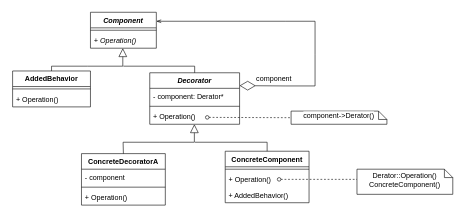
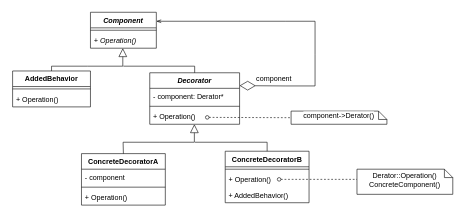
  <mxCell id="0" />
  <mxCell id="1" parent="0" />
  <mxCell id="2" value="Component" style="swimlane;fontStyle=3;align=center;verticalAlign=top;childLayout=stackLayout;horizontal=1;startSize=26;horizontalStack=0;resizeParent=1;resizeParentMax=0;resizeLast=0;collapsible=1;marginBottom=0;labelBackgroundColor=#ffffff;strokeWidth=1;fillColor=none;" vertex="1" parent="1"><mxGeometry x="150" y="20" width="110" height="60" as="geometry"><mxRectangle x="270" y="41" width="90" height="26" as="alternateBounds" /></mxGeometry></mxCell>
  <mxCell id="3" value="" style="line;strokeWidth=1;fillColor=none;align=left;verticalAlign=middle;spacingTop=-1;spacingLeft=3;spacingRight=3;rotatable=0;labelPosition=right;points=[];portConstraint=eastwest;" vertex="1" parent="2"><mxGeometry y="26" width="110" height="8" as="geometry" /></mxCell>
  <mxCell id="4" value="+ Operation()" style="text;strokeColor=none;fillColor=none;align=left;verticalAlign=top;spacingLeft=4;spacingRight=4;overflow=hidden;rotatable=0;points=[[0,0.5],[1,0.5]];portConstraint=eastwest;fontStyle=2" vertex="1" parent="2"><mxGeometry y="34" width="110" height="26" as="geometry" /></mxCell>
  <mxCell id="5" value="AddedBehavior" style="swimlane;fontStyle=1;align=center;verticalAlign=top;childLayout=stackLayout;horizontal=1;startSize=26;horizontalStack=0;resizeParent=1;resizeParentMax=0;resizeLast=0;collapsible=1;marginBottom=0;labelBackgroundColor=#ffffff;strokeWidth=1;fillColor=none;" vertex="1" parent="1"><mxGeometry x="20" y="118" width="130" height="60" as="geometry" /></mxCell>
  <mxCell id="6" value="" style="line;strokeWidth=1;fillColor=none;align=left;verticalAlign=middle;spacingTop=-1;spacingLeft=3;spacingRight=3;rotatable=0;labelPosition=right;points=[];portConstraint=eastwest;" vertex="1" parent="5"><mxGeometry y="26" width="130" height="8" as="geometry" /></mxCell>
  <mxCell id="7" value="+ Operation()" style="text;strokeColor=none;fillColor=none;align=left;verticalAlign=top;spacingLeft=4;spacingRight=4;overflow=hidden;rotatable=0;points=[[0,0.5],[1,0.5]];portConstraint=eastwest;fontStyle=0" vertex="1" parent="5"><mxGeometry y="34" width="130" height="26" as="geometry" /></mxCell>
  <mxCell id="8" style="rounded=0;orthogonalLoop=1;jettySize=auto;html=1;exitX=0.5;exitY=0;exitDx=0;exitDy=0;startArrow=none;startFill=0;endArrow=none;endFill=0;" edge="1" parent="1" source="9"><mxGeometry relative="1" as="geometry"><mxPoint x="205" y="110" as="targetPoint" /><Array as="points"><mxPoint x="324" y="110" /></Array></mxGeometry></mxCell>
  <mxCell id="9" value="Decorator" style="swimlane;fontStyle=3;align=center;verticalAlign=top;childLayout=stackLayout;horizontal=1;startSize=26;horizontalStack=0;resizeParent=1;resizeParentMax=0;resizeLast=0;collapsible=1;marginBottom=0;labelBackgroundColor=#ffffff;strokeWidth=1;fillColor=none;" vertex="1" parent="1"><mxGeometry x="249" y="121" width="150" height="86" as="geometry" /></mxCell>
  <mxCell id="10" value="- component: Derator*" style="text;strokeColor=none;fillColor=none;align=left;verticalAlign=top;spacingLeft=4;spacingRight=4;overflow=hidden;rotatable=0;points=[[0,0.5],[1,0.5]];portConstraint=eastwest;" vertex="1" parent="9"><mxGeometry y="26" width="150" height="26" as="geometry" /></mxCell>
  <mxCell id="11" value="" style="line;strokeWidth=1;fillColor=none;align=left;verticalAlign=middle;spacingTop=-1;spacingLeft=3;spacingRight=3;rotatable=0;labelPosition=right;points=[];portConstraint=eastwest;" vertex="1" parent="9"><mxGeometry y="52" width="150" height="8" as="geometry" /></mxCell>
  <mxCell id="12" value="+ Operation()" style="text;strokeColor=none;fillColor=none;align=left;verticalAlign=top;spacingLeft=4;spacingRight=4;overflow=hidden;rotatable=0;points=[[0,0.5],[1,0.5]];portConstraint=eastwest;" vertex="1" parent="9"><mxGeometry y="60" width="150" height="26" as="geometry" /></mxCell>
  <mxCell id="13" value="ConcreteDecoratorA" style="swimlane;fontStyle=1;align=center;verticalAlign=top;childLayout=stackLayout;horizontal=1;startSize=26;horizontalStack=0;resizeParent=1;resizeParentMax=0;resizeLast=0;collapsible=1;marginBottom=0;labelBackgroundColor=#ffffff;strokeWidth=1;fillColor=none;" vertex="1" parent="1"><mxGeometry x="135" y="256" width="140" height="86" as="geometry" /></mxCell>
  <mxCell id="14" value="- component" style="text;strokeColor=none;fillColor=none;align=left;verticalAlign=top;spacingLeft=4;spacingRight=4;overflow=hidden;rotatable=0;points=[[0,0.5],[1,0.5]];portConstraint=eastwest;" vertex="1" parent="13"><mxGeometry y="26" width="140" height="26" as="geometry" /></mxCell>
  <mxCell id="15" value="" style="line;strokeWidth=1;fillColor=none;align=left;verticalAlign=middle;spacingTop=-1;spacingLeft=3;spacingRight=3;rotatable=0;labelPosition=right;points=[];portConstraint=eastwest;" vertex="1" parent="13"><mxGeometry y="52" width="140" height="8" as="geometry" /></mxCell>
  <mxCell id="16" value="+ Operation()" style="text;strokeColor=none;fillColor=none;align=left;verticalAlign=top;spacingLeft=4;spacingRight=4;overflow=hidden;rotatable=0;points=[[0,0.5],[1,0.5]];portConstraint=eastwest;" vertex="1" parent="13"><mxGeometry y="60" width="140" height="26" as="geometry" /></mxCell>
- <mxCell id="17" value="ConcreteComponent" style="swimlane;fontStyle=1;align=center;verticalAlign=top;childLayout=stackLayout;horizontal=1;startSize=26;horizontalStack=0;resizeParent=1;resizeParentMax=0;resizeLast=0;collapsible=1;marginBottom=0;labelBackgroundColor=#ffffff;strokeWidth=1;fillColor=none;" vertex="1" parent="1"><mxGeometry x="375" y="252" width="140" height="86" as="geometry" /></mxCell>
+ <mxCell id="17" value="ConcreteDecoratorB" style="swimlane;fontStyle=1;align=center;verticalAlign=top;childLayout=stackLayout;horizontal=1;startSize=26;horizontalStack=0;resizeParent=1;resizeParentMax=0;resizeLast=0;collapsible=1;marginBottom=0;labelBackgroundColor=#ffffff;strokeWidth=1;fillColor=none;" vertex="1" parent="1"><mxGeometry x="375" y="252" width="140" height="86" as="geometry" /></mxCell>
  <mxCell id="18" value="" style="line;strokeWidth=1;fillColor=none;align=left;verticalAlign=middle;spacingTop=-1;spacingLeft=3;spacingRight=3;rotatable=0;labelPosition=right;points=[];portConstraint=eastwest;" vertex="1" parent="17"><mxGeometry y="26" width="140" height="8" as="geometry" /></mxCell>
  <mxCell id="19" value="+ Operation()" style="text;strokeColor=none;fillColor=none;align=left;verticalAlign=top;spacingLeft=4;spacingRight=4;overflow=hidden;rotatable=0;points=[[0,0.5],[1,0.5]];portConstraint=eastwest;" vertex="1" parent="17"><mxGeometry y="34" width="140" height="26" as="geometry" /></mxCell>
  <mxCell id="20" value="+ AddedBehavior()" style="text;strokeColor=none;fillColor=none;align=left;verticalAlign=top;spacingLeft=4;spacingRight=4;overflow=hidden;rotatable=0;points=[[0,0.5],[1,0.5]];portConstraint=eastwest;" vertex="1" parent="17"><mxGeometry y="60" width="140" height="26" as="geometry" /></mxCell>
  <mxCell id="21" value="" style="endArrow=block;endFill=0;endSize=12;html=1;exitX=0.5;exitY=0;exitDx=0;exitDy=0;rounded=0;" edge="1" parent="1" source="5"><mxGeometry width="160" relative="1" as="geometry"><mxPoint x="204" y="166" as="sourcePoint" /><mxPoint x="204" y="80" as="targetPoint" /><Array as="points"><mxPoint x="85" y="110" /><mxPoint x="145" y="110" /><mxPoint x="204" y="110" /><mxPoint x="204" y="96" /></Array></mxGeometry></mxCell>
  <mxCell id="22" style="rounded=0;orthogonalLoop=1;jettySize=auto;html=1;exitX=0.5;exitY=0;exitDx=0;exitDy=0;startArrow=none;startFill=0;endArrow=none;endFill=0;" edge="1" parent="1" source="17"><mxGeometry relative="1" as="geometry"><mxPoint x="324.5" y="237" as="targetPoint" /><mxPoint x="443.5" y="248" as="sourcePoint" /><Array as="points"><mxPoint x="445" y="237" /></Array></mxGeometry></mxCell>
  <mxCell id="23" value="" style="endArrow=block;endFill=0;endSize=12;html=1;exitX=0.5;exitY=0;exitDx=0;exitDy=0;rounded=0;" edge="1" parent="1" source="13"><mxGeometry width="160" relative="1" as="geometry"><mxPoint x="204.5" y="245" as="sourcePoint" /><mxPoint x="323.5" y="207" as="targetPoint" /><Array as="points"><mxPoint x="204.5" y="237" /><mxPoint x="264.5" y="237" /><mxPoint x="323.5" y="237" /><mxPoint x="323.5" y="223" /></Array></mxGeometry></mxCell>
  <mxCell id="24" value="component-&amp;gt;Derator()" style="shape=note;whiteSpace=wrap;html=1;size=14;verticalAlign=middle;align=center;spacingTop=-6;labelBackgroundColor=#ffffff;strokeWidth=1;fillColor=none;labelPosition=center;verticalLabelPosition=middle;" vertex="1" parent="1"><mxGeometry x="485" y="185" width="160" height="22" as="geometry" /></mxCell>
  <mxCell id="25" value="" style="endArrow=none;dashed=1;endFill=0;endSize=12;html=1;startArrow=oval;startFill=0;" edge="1" parent="1"><mxGeometry width="160" relative="1" as="geometry"><mxPoint x="345" y="195.5" as="sourcePoint" /><mxPoint x="485" y="196" as="targetPoint" /></mxGeometry></mxCell>
  <mxCell id="26" value="" style="endArrow=diamondThin;endFill=0;endSize=24;html=1;startArrow=openThin;startFill=0;exitX=1;exitY=0.25;exitDx=0;exitDy=0;entryX=1;entryY=0.25;entryDx=0;entryDy=0;rounded=0;" edge="1" parent="1" source="2" target="9"><mxGeometry width="160" relative="1" as="geometry"><mxPoint x="425" y="117.5" as="sourcePoint" /><mxPoint x="585" y="117.5" as="targetPoint" /><Array as="points"><mxPoint x="475" y="35" /><mxPoint x="525" y="35" /><mxPoint x="525" y="90" /><mxPoint x="525" y="143" /><mxPoint x="475" y="143" /></Array></mxGeometry></mxCell>
  <mxCell id="27" value="component" style="text;html=1;resizable=0;points=[];autosize=1;align=left;verticalAlign=top;spacingTop=-4;" vertex="1" parent="1"><mxGeometry x="425" y="121" width="70" height="20" as="geometry" /></mxCell>
  <mxCell id="28" value="Derator::Operation()&lt;br&gt;ConcreteComponent()" style="shape=note;whiteSpace=wrap;html=1;size=14;verticalAlign=middle;align=center;spacingTop=-6;labelBackgroundColor=#ffffff;strokeWidth=1;fillColor=none;labelPosition=center;verticalLabelPosition=middle;" vertex="1" parent="1"><mxGeometry x="595" y="282" width="160" height="42" as="geometry" /></mxCell>
  <mxCell id="29" value="" style="endArrow=none;dashed=1;endFill=0;endSize=12;html=1;startArrow=oval;startFill=0;" edge="1" parent="1"><mxGeometry width="160" relative="1" as="geometry"><mxPoint x="465" y="299" as="sourcePoint" /><mxPoint x="595" y="299" as="targetPoint" /></mxGeometry></mxCell>
